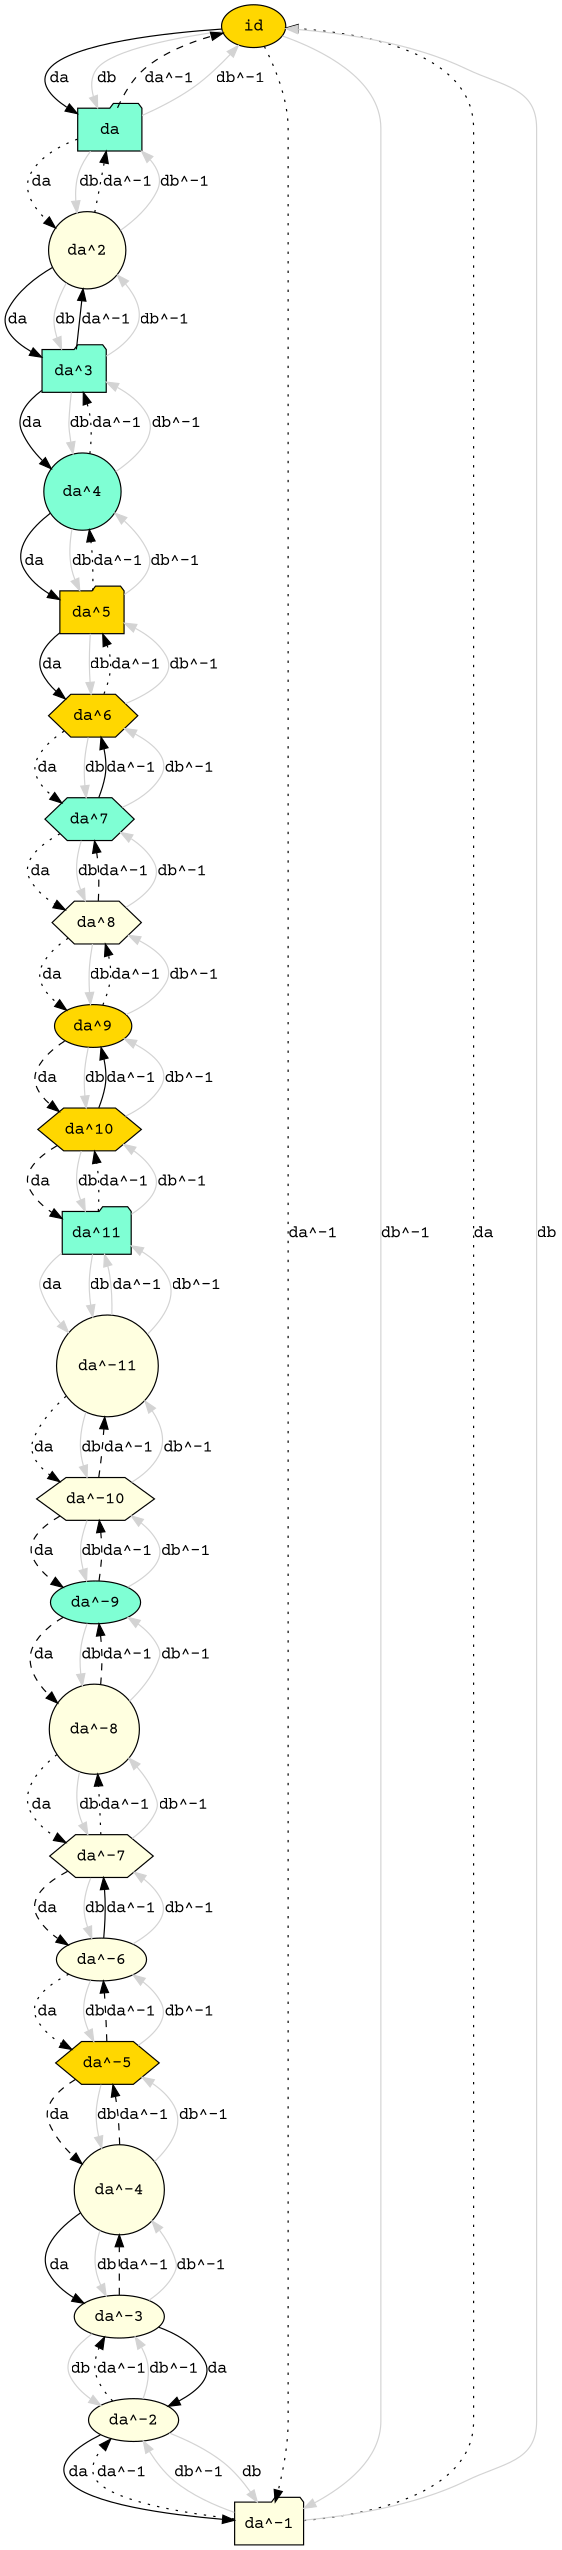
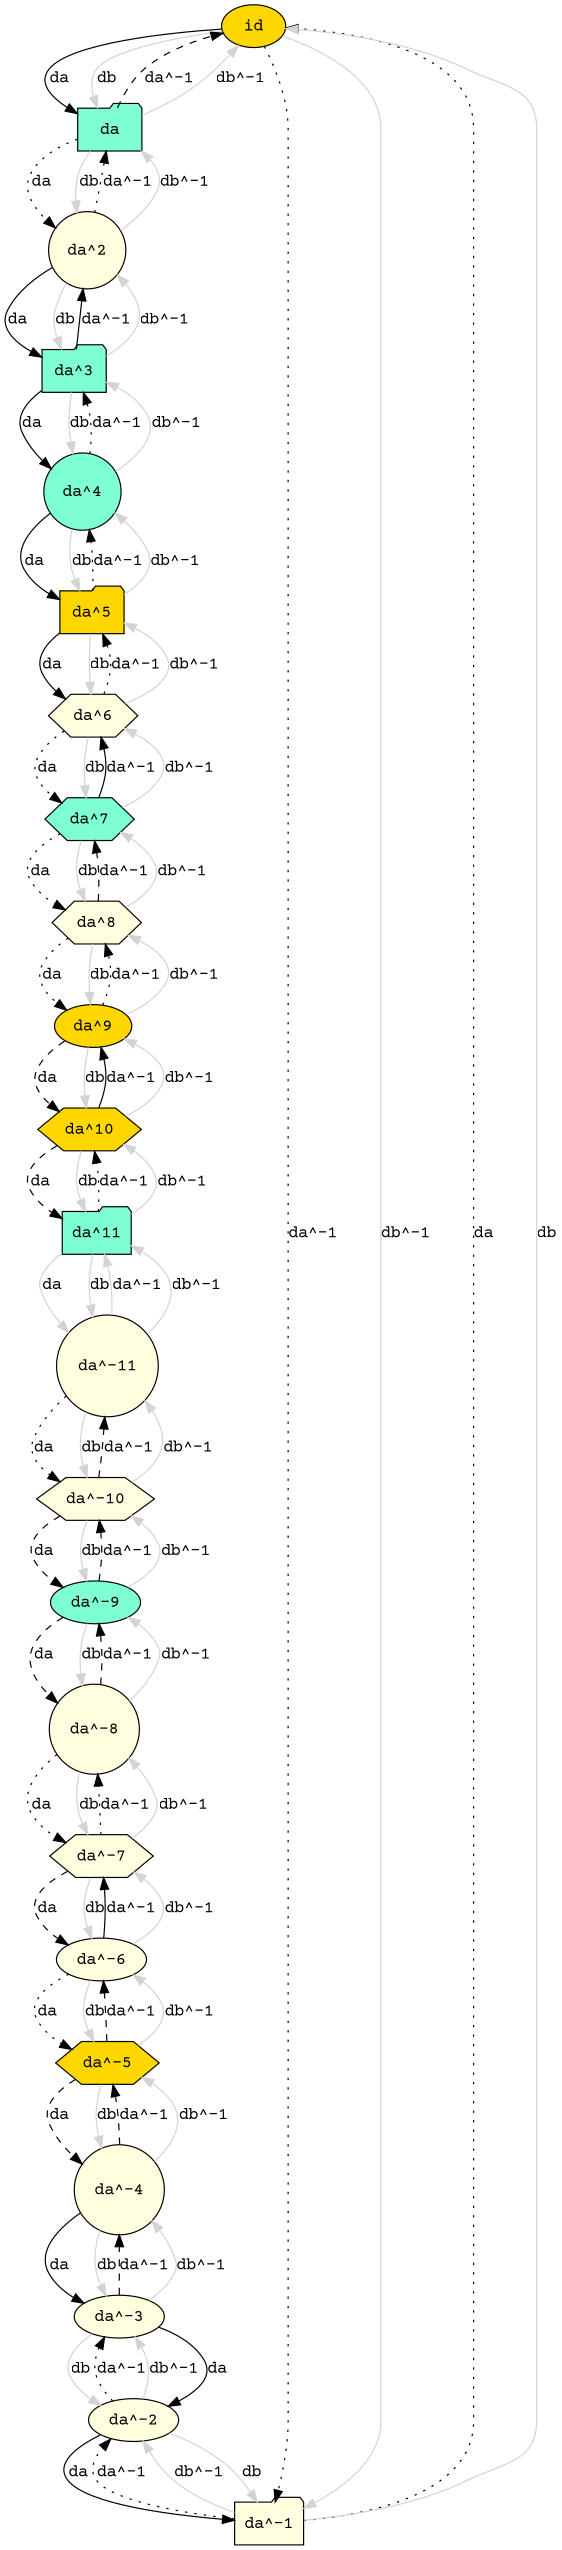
  digraph {
    fontname="Courier Prime"
    node [fillcolor=lightyellow fontname="Courier Prime" shape=hexagon style=filled]
    edge [fontname="Courier Prime" color=lightgray]
    n1 [fillcolor=gold label=id shape=ellipse]
    n2 [fillcolor=aquamarine label=da shape=folder]
    n3 [label="da^-1" shape=folder]
    n4 [label="da^2" shape=circle]
    n5 [label="da^-2" shape=ellipse]
    n6 [fillcolor=aquamarine label="da^3" shape=folder]
    n7 [fillcolor=aquamarine label="da^4" shape=circle]
    n8 [fillcolor=gold label="da^5" shape=folder]
-   n9 [fillcolor=gold label="da^6"]
+   n9 [label="da^6"]
    n10 [fillcolor=aquamarine label="da^7"]
    n11 [label="da^8"]
    n12 [fillcolor=gold label="da^9" shape=ellipse]
    n13 [fillcolor=gold label="da^10"]
    n14 [fillcolor=aquamarine label="da^11" shape=folder]
    n15 [label="da^-11" shape=circle]
    n16 [label="da^-10"]
    n17 [fillcolor=aquamarine label="da^-9" shape=ellipse]
    n18 [label="da^-8" shape=circle]
    n19 [label="da^-7"]
    n20 [label="da^-6" shape=ellipse]
    n21 [fillcolor=gold label="da^-5"]
    n22 [label="da^-4" shape=circle]
    n23 [label="da^-3" shape=ellipse]
    n1 -> n2 [label=da style=solid color=""]
    n1 -> n2 [label=db]
    n1 -> n3 [label="da^-1" style=dotted color=""]
    n1 -> n3 [label="db^-1"]
    n2 -> n1 [label="da^-1" style=dashed color=""]
    n2 -> n1 [label="db^-1"]
    n2 -> n4 [label=da style=dotted color=""]
    n2 -> n4 [label=db]
    n3 -> n1 [label=da style=dotted color=""]
    n3 -> n1 [label=db]
    n3 -> n5 [label="da^-1" style=dotted color=""]
    n3 -> n5 [label="db^-1"]
    n4 -> n2 [label="da^-1" style=dotted color=""]
    n4 -> n2 [label="db^-1"]
    n4 -> n6 [label=da style=solid color=""]
    n4 -> n6 [label=db]
    n5 -> n3 [label=da style=solid color=""]
    n5 -> n3 [label=db]
    n5 -> n23 [label="da^-1" style=dotted color=""]
    n5 -> n23 [label="db^-1"]
    n6 -> n4 [label="da^-1" style=solid color=""]
    n6 -> n4 [label="db^-1"]
    n6 -> n7 [label=da style=solid color=""]
    n6 -> n7 [label=db]
    n7 -> n6 [label="da^-1" style=dotted color=""]
    n7 -> n6 [label="db^-1"]
    n7 -> n8 [label=da style=solid color=""]
    n7 -> n8 [label=db]
    n8 -> n7 [label="da^-1" style=dotted color=""]
    n8 -> n7 [label="db^-1"]
    n8 -> n9 [label=da style=solid color=""]
    n8 -> n9 [label=db]
    n9 -> n8 [label="da^-1" style=dotted color=""]
    n9 -> n8 [label="db^-1"]
    n9 -> n10 [label=da style=dotted color=""]
    n9 -> n10 [label=db]
    n10 -> n9 [label="da^-1" style=solid color=""]
    n10 -> n9 [label="db^-1"]
    n10 -> n11 [label=da style=dotted color=""]
    n10 -> n11 [label=db]
    n11 -> n10 [label="da^-1" style=dashed color=""]
    n11 -> n10 [label="db^-1"]
    n11 -> n12 [label=da style=dotted color=""]
    n11 -> n12 [label=db]
    n12 -> n11 [label="da^-1" style=dotted color=""]
    n12 -> n11 [label="db^-1"]
    n12 -> n13 [label=da style=dashed color=""]
    n12 -> n13 [label=db]
    n13 -> n12 [label="da^-1" style=solid color=""]
    n13 -> n12 [label="db^-1"]
    n13 -> n14 [label=da style=dashed color=""]
    n13 -> n14 [label=db]
    n14 -> n13 [label="da^-1" style=dotted color=""]
    n14 -> n13 [label="db^-1"]
    n14 -> n15 [label=da]
    n14 -> n15 [label=db]
    n15 -> n14 [label="da^-1"]
    n15 -> n14 [label="db^-1"]
    n15 -> n16 [label=da style=dotted color=""]
    n15 -> n16 [label=db]
    n16 -> n15 [label="da^-1" style=dashed color=""]
    n16 -> n15 [label="db^-1"]
    n16 -> n17 [label=da style=dashed color=""]
    n16 -> n17 [label=db]
    n17 -> n16 [label="da^-1" style=dashed color=""]
    n17 -> n16 [label="db^-1"]
    n17 -> n18 [label=da style=dashed color=""]
    n17 -> n18 [label=db]
    n18 -> n17 [label="da^-1" style=dashed color=""]
    n18 -> n17 [label="db^-1"]
    n18 -> n19 [label=da style=dotted color=""]
    n18 -> n19 [label=db]
    n19 -> n18 [label="da^-1" style=dotted color=""]
    n19 -> n18 [label="db^-1"]
    n19 -> n20 [label=da style=dashed color=""]
    n19 -> n20 [label=db]
    n20 -> n19 [label="da^-1" style=solid color=""]
    n20 -> n19 [label="db^-1"]
    n20 -> n21 [label=da style=dotted color=""]
    n20 -> n21 [label=db]
    n21 -> n20 [label="da^-1" style=dashed color=""]
    n21 -> n20 [label="db^-1"]
    n21 -> n22 [label=da style=dashed color=""]
    n21 -> n22 [label=db]
    n22 -> n21 [label="da^-1" style=dashed color=""]
    n22 -> n21 [label="db^-1"]
    n22 -> n23 [label=da style=solid color=""]
    n22 -> n23 [label=db]
    n23 -> n5 [label=da style=solid color=""]
    n23 -> n5 [label=db]
    n23 -> n22 [label="da^-1" style=dashed color=""]
    n23 -> n22 [label="db^-1"]
  }
